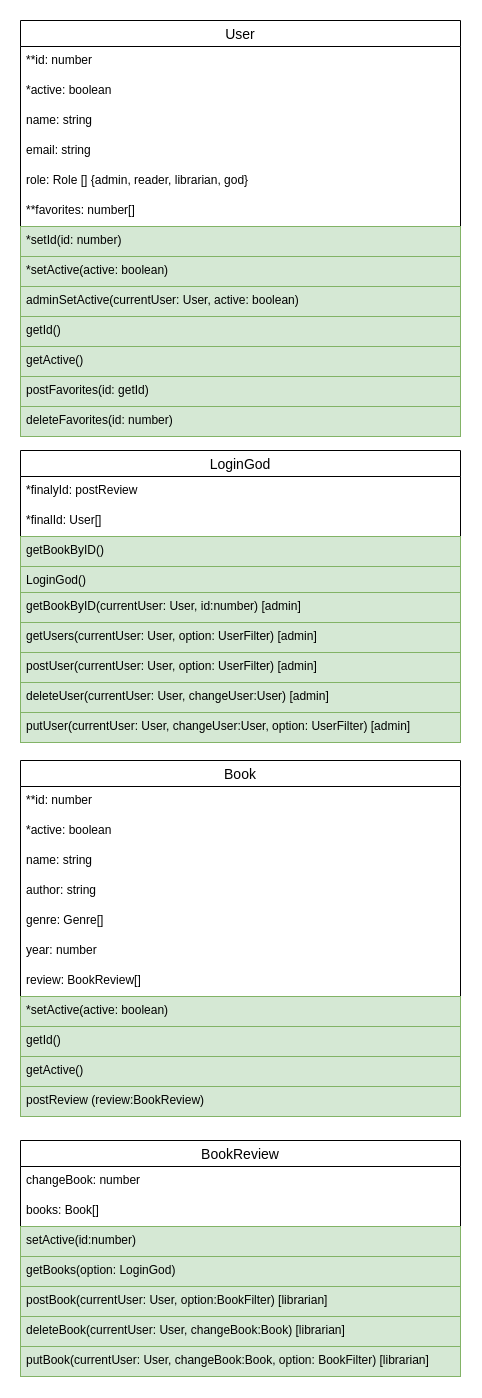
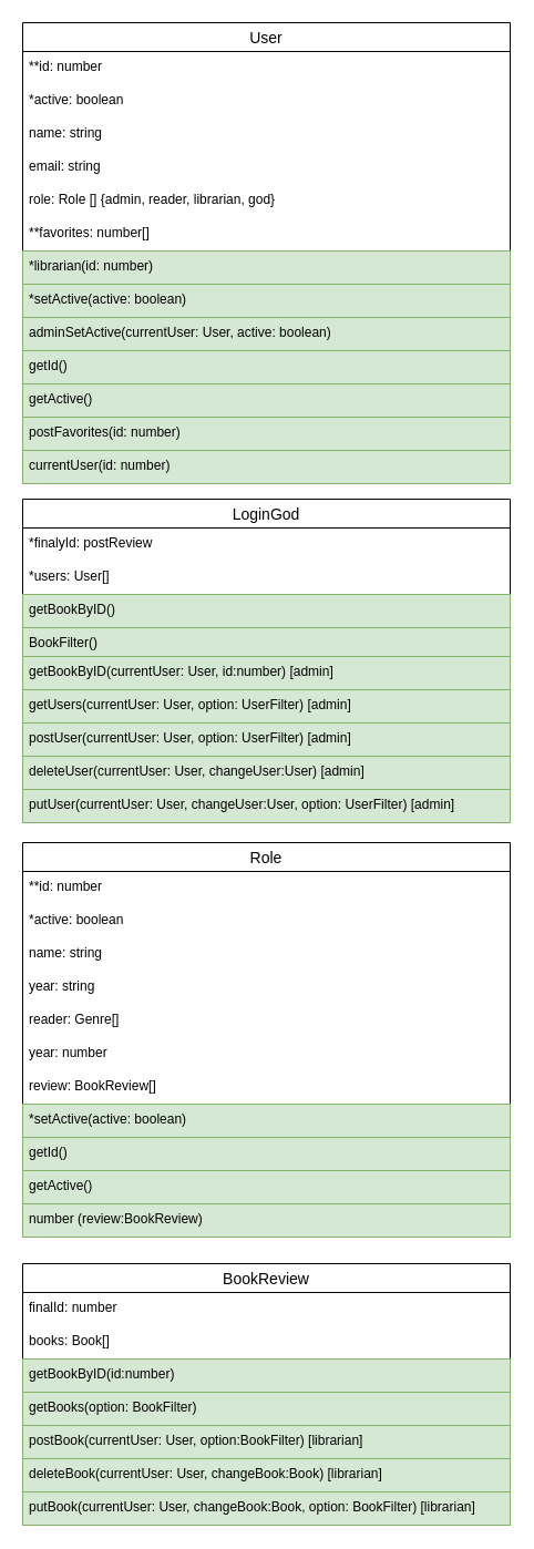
  <mxCell id="0" />
  <mxCell id="1" parent="0" />
  <mxCell id="2" value="User" style="swimlane;fontStyle=0;childLayout=stackLayout;horizontal=1;startSize=26;horizontalStack=0;resizeParent=1;resizeParentMax=0;resizeLast=0;collapsible=1;marginBottom=0;align=center;fontSize=14;" parent="1" vertex="1"><mxGeometry x="20" y="20" width="440" height="416" as="geometry" /></mxCell>
  <mxCell id="3" value="**id: number" style="text;strokeColor=none;fillColor=none;spacingLeft=4;spacingRight=4;overflow=hidden;rotatable=0;points=[[0,0.5],[1,0.5]];portConstraint=eastwest;fontSize=12;" parent="2" vertex="1"><mxGeometry y="26" width="440" height="30" as="geometry" /></mxCell>
  <mxCell id="4" value="*active: boolean" style="text;strokeColor=none;fillColor=none;spacingLeft=4;spacingRight=4;overflow=hidden;rotatable=0;points=[[0,0.5],[1,0.5]];portConstraint=eastwest;fontSize=12;" parent="2" vertex="1"><mxGeometry y="56" width="440" height="30" as="geometry" /></mxCell>
  <mxCell id="5" value="name: string" style="text;strokeColor=none;fillColor=none;spacingLeft=4;spacingRight=4;overflow=hidden;rotatable=0;points=[[0,0.5],[1,0.5]];portConstraint=eastwest;fontSize=12;" parent="2" vertex="1"><mxGeometry y="86" width="440" height="30" as="geometry" /></mxCell>
  <mxCell id="6" value="email: string" style="text;strokeColor=none;fillColor=none;spacingLeft=4;spacingRight=4;overflow=hidden;rotatable=0;points=[[0,0.5],[1,0.5]];portConstraint=eastwest;fontSize=12;" parent="2" vertex="1"><mxGeometry y="116" width="440" height="30" as="geometry" /></mxCell>
  <mxCell id="7" value="role: Role [] {admin, reader, librarian, god}" style="text;strokeColor=none;fillColor=none;spacingLeft=4;spacingRight=4;overflow=hidden;rotatable=0;points=[[0,0.5],[1,0.5]];portConstraint=eastwest;fontSize=12;" parent="2" vertex="1"><mxGeometry y="146" width="440" height="30" as="geometry" /></mxCell>
  <mxCell id="8" value="**favorites: number[]" style="text;strokeColor=none;fillColor=none;spacingLeft=4;spacingRight=4;overflow=hidden;rotatable=0;points=[[0,0.5],[1,0.5]];portConstraint=eastwest;fontSize=12;" parent="2" vertex="1"><mxGeometry y="176" width="440" height="30" as="geometry" /></mxCell>
- <mxCell id="9" value="*setId(id: number)" style="text;strokeColor=#82b366;fillColor=#d5e8d4;spacingLeft=4;spacingRight=4;overflow=hidden;rotatable=0;points=[[0,0.5],[1,0.5]];portConstraint=eastwest;fontSize=12;" parent="2" vertex="1"><mxGeometry y="206" width="440" height="30" as="geometry" /></mxCell>
+ <mxCell id="9" value="*librarian(id: number)" style="text;strokeColor=#82b366;fillColor=#d5e8d4;spacingLeft=4;spacingRight=4;overflow=hidden;rotatable=0;points=[[0,0.5],[1,0.5]];portConstraint=eastwest;fontSize=12;" parent="2" vertex="1"><mxGeometry y="206" width="440" height="30" as="geometry" /></mxCell>
  <mxCell id="10" value="*setActive(active: boolean)" style="text;strokeColor=#82b366;fillColor=#d5e8d4;spacingLeft=4;spacingRight=4;overflow=hidden;rotatable=0;points=[[0,0.5],[1,0.5]];portConstraint=eastwest;fontSize=12;" parent="2" vertex="1"><mxGeometry y="236" width="440" height="30" as="geometry" /></mxCell>
  <mxCell id="11" value="adminSetActive(currentUser: User, active: boolean)" style="text;strokeColor=#82b366;fillColor=#d5e8d4;spacingLeft=4;spacingRight=4;overflow=hidden;rotatable=0;points=[[0,0.5],[1,0.5]];portConstraint=eastwest;fontSize=12;" vertex="1" parent="2"><mxGeometry y="266" width="440" height="30" as="geometry" /></mxCell>
  <mxCell id="12" value="getId()" style="text;strokeColor=#82b366;fillColor=#d5e8d4;spacingLeft=4;spacingRight=4;overflow=hidden;rotatable=0;points=[[0,0.5],[1,0.5]];portConstraint=eastwest;fontSize=12;" parent="2" vertex="1"><mxGeometry y="296" width="440" height="30" as="geometry" /></mxCell>
  <mxCell id="13" value="getActive()" style="text;strokeColor=#82b366;fillColor=#d5e8d4;spacingLeft=4;spacingRight=4;overflow=hidden;rotatable=0;points=[[0,0.5],[1,0.5]];portConstraint=eastwest;fontSize=12;" parent="2" vertex="1"><mxGeometry y="326" width="440" height="30" as="geometry" /></mxCell>
- <mxCell id="14" value="postFavorites(id: getId)" style="text;strokeColor=#82b366;fillColor=#d5e8d4;spacingLeft=4;spacingRight=4;overflow=hidden;rotatable=0;points=[[0,0.5],[1,0.5]];portConstraint=eastwest;fontSize=12;" parent="2" vertex="1"><mxGeometry y="356" width="440" height="30" as="geometry" /></mxCell>
- <mxCell id="15" value="deleteFavorites(id: number)" style="text;strokeColor=#82b366;fillColor=#d5e8d4;spacingLeft=4;spacingRight=4;overflow=hidden;rotatable=0;points=[[0,0.5],[1,0.5]];portConstraint=eastwest;fontSize=12;" parent="2" vertex="1"><mxGeometry y="386" width="440" height="30" as="geometry" /></mxCell>
+ <mxCell id="14" value="postFavorites(id: number)" style="text;strokeColor=#82b366;fillColor=#d5e8d4;spacingLeft=4;spacingRight=4;overflow=hidden;rotatable=0;points=[[0,0.5],[1,0.5]];portConstraint=eastwest;fontSize=12;" parent="2" vertex="1"><mxGeometry y="356" width="440" height="30" as="geometry" /></mxCell>
+ <mxCell id="15" value="currentUser(id: number)" style="text;strokeColor=#82b366;fillColor=#d5e8d4;spacingLeft=4;spacingRight=4;overflow=hidden;rotatable=0;points=[[0,0.5],[1,0.5]];portConstraint=eastwest;fontSize=12;" parent="2" vertex="1"><mxGeometry y="386" width="440" height="30" as="geometry" /></mxCell>
  <mxCell id="16" value="LoginGod" style="swimlane;fontStyle=0;childLayout=stackLayout;horizontal=1;startSize=26;horizontalStack=0;resizeParent=1;resizeParentMax=0;resizeLast=0;collapsible=1;marginBottom=0;align=center;fontSize=14;" parent="1" vertex="1"><mxGeometry x="20" y="450" width="440" height="292" as="geometry" /></mxCell>
  <mxCell id="17" value="*finalyId: postReview" style="text;strokeColor=none;fillColor=none;spacingLeft=4;spacingRight=4;overflow=hidden;rotatable=0;points=[[0,0.5],[1,0.5]];portConstraint=eastwest;fontSize=12;" parent="16" vertex="1"><mxGeometry y="26" width="440" height="30" as="geometry" /></mxCell>
- <mxCell id="18" value="*finalId: User[]" style="text;strokeColor=none;fillColor=none;spacingLeft=4;spacingRight=4;overflow=hidden;rotatable=0;points=[[0,0.5],[1,0.5]];portConstraint=eastwest;fontSize=12;" parent="16" vertex="1"><mxGeometry y="56" width="440" height="30" as="geometry" /></mxCell>
+ <mxCell id="18" value="*users: User[]" style="text;strokeColor=none;fillColor=none;spacingLeft=4;spacingRight=4;overflow=hidden;rotatable=0;points=[[0,0.5],[1,0.5]];portConstraint=eastwest;fontSize=12;" parent="16" vertex="1"><mxGeometry y="56" width="440" height="30" as="geometry" /></mxCell>
  <mxCell id="19" value="getBookByID()" style="text;strokeColor=#82b366;fillColor=#d5e8d4;spacingLeft=4;spacingRight=4;overflow=hidden;rotatable=0;points=[[0,0.5],[1,0.5]];portConstraint=eastwest;fontSize=12;" parent="16" vertex="1"><mxGeometry y="86" width="440" height="30" as="geometry" /></mxCell>
- <mxCell id="20" value="LoginGod()" style="text;strokeColor=#82b366;fillColor=#d5e8d4;spacingLeft=4;spacingRight=4;overflow=hidden;rotatable=0;points=[[0,0.5],[1,0.5]];portConstraint=eastwest;fontSize=12;" parent="16" vertex="1"><mxGeometry y="116" width="440" height="26" as="geometry" /></mxCell>
+ <mxCell id="20" value="BookFilter()" style="text;strokeColor=#82b366;fillColor=#d5e8d4;spacingLeft=4;spacingRight=4;overflow=hidden;rotatable=0;points=[[0,0.5],[1,0.5]];portConstraint=eastwest;fontSize=12;" parent="16" vertex="1"><mxGeometry y="116" width="440" height="26" as="geometry" /></mxCell>
  <mxCell id="21" value="getBookByID(currentUser: User, id:number) [admin]" style="text;strokeColor=#82b366;fillColor=#d5e8d4;spacingLeft=4;spacingRight=4;overflow=hidden;rotatable=0;points=[[0,0.5],[1,0.5]];portConstraint=eastwest;fontSize=12;" parent="16" vertex="1"><mxGeometry y="142" width="440" height="30" as="geometry" /></mxCell>
  <mxCell id="22" value="getUsers(currentUser: User, option: UserFilter) [admin]" style="text;strokeColor=#82b366;fillColor=#d5e8d4;spacingLeft=4;spacingRight=4;overflow=hidden;rotatable=0;points=[[0,0.5],[1,0.5]];portConstraint=eastwest;fontSize=12;" parent="16" vertex="1"><mxGeometry y="172" width="440" height="30" as="geometry" /></mxCell>
  <mxCell id="23" value="postUser(currentUser: User, option: UserFilter) [admin]" style="text;strokeColor=#82b366;fillColor=#d5e8d4;spacingLeft=4;spacingRight=4;overflow=hidden;rotatable=0;points=[[0,0.5],[1,0.5]];portConstraint=eastwest;fontSize=12;" parent="16" vertex="1"><mxGeometry y="202" width="440" height="30" as="geometry" /></mxCell>
  <mxCell id="24" value="deleteUser(currentUser: User, changeUser:User) [admin]" style="text;strokeColor=#82b366;fillColor=#d5e8d4;spacingLeft=4;spacingRight=4;overflow=hidden;rotatable=0;points=[[0,0.5],[1,0.5]];portConstraint=eastwest;fontSize=12;" parent="16" vertex="1"><mxGeometry y="232" width="440" height="30" as="geometry" /></mxCell>
  <mxCell id="25" value="putUser(currentUser: User, changeUser:User, option: UserFilter) [admin]" style="text;strokeColor=#82b366;fillColor=#d5e8d4;spacingLeft=4;spacingRight=4;overflow=hidden;rotatable=0;points=[[0,0.5],[1,0.5]];portConstraint=eastwest;fontSize=12;" parent="16" vertex="1"><mxGeometry y="262" width="440" height="30" as="geometry" /></mxCell>
  <mxCell id="26" value="BookReview" style="swimlane;fontStyle=0;childLayout=stackLayout;horizontal=1;startSize=26;horizontalStack=0;resizeParent=1;resizeParentMax=0;resizeLast=0;collapsible=1;marginBottom=0;align=center;fontSize=14;" parent="1" vertex="1"><mxGeometry x="20" y="1140" width="440" height="236" as="geometry" /></mxCell>
- <mxCell id="27" value="changeBook: number" style="text;strokeColor=none;fillColor=none;spacingLeft=4;spacingRight=4;overflow=hidden;rotatable=0;points=[[0,0.5],[1,0.5]];portConstraint=eastwest;fontSize=12;" vertex="1" parent="26"><mxGeometry y="26" width="440" height="30" as="geometry" /></mxCell>
+ <mxCell id="27" value="finalId: number" style="text;strokeColor=none;fillColor=none;spacingLeft=4;spacingRight=4;overflow=hidden;rotatable=0;points=[[0,0.5],[1,0.5]];portConstraint=eastwest;fontSize=12;" vertex="1" parent="26"><mxGeometry y="26" width="440" height="30" as="geometry" /></mxCell>
  <mxCell id="28" value="books: Book[]" style="text;strokeColor=none;fillColor=none;spacingLeft=4;spacingRight=4;overflow=hidden;rotatable=0;points=[[0,0.5],[1,0.5]];portConstraint=eastwest;fontSize=12;" vertex="1" parent="26"><mxGeometry y="56" width="440" height="30" as="geometry" /></mxCell>
- <mxCell id="29" value="setActive(id:number)" style="text;strokeColor=#82b366;fillColor=#d5e8d4;spacingLeft=4;spacingRight=4;overflow=hidden;rotatable=0;points=[[0,0.5],[1,0.5]];portConstraint=eastwest;fontSize=12;" vertex="1" parent="26"><mxGeometry y="86" width="440" height="30" as="geometry" /></mxCell>
- <mxCell id="30" value="getBooks(option: LoginGod)" style="text;strokeColor=#82b366;fillColor=#d5e8d4;spacingLeft=4;spacingRight=4;overflow=hidden;rotatable=0;points=[[0,0.5],[1,0.5]];portConstraint=eastwest;fontSize=12;" parent="26" vertex="1"><mxGeometry y="116" width="440" height="30" as="geometry" /></mxCell>
+ <mxCell id="29" value="getBookByID(id:number)" style="text;strokeColor=#82b366;fillColor=#d5e8d4;spacingLeft=4;spacingRight=4;overflow=hidden;rotatable=0;points=[[0,0.5],[1,0.5]];portConstraint=eastwest;fontSize=12;" vertex="1" parent="26"><mxGeometry y="86" width="440" height="30" as="geometry" /></mxCell>
+ <mxCell id="30" value="getBooks(option: BookFilter)" style="text;strokeColor=#82b366;fillColor=#d5e8d4;spacingLeft=4;spacingRight=4;overflow=hidden;rotatable=0;points=[[0,0.5],[1,0.5]];portConstraint=eastwest;fontSize=12;" parent="26" vertex="1"><mxGeometry y="116" width="440" height="30" as="geometry" /></mxCell>
  <mxCell id="31" value="postBook(currentUser: User, option:BookFilter) [librarian]" style="text;strokeColor=#82b366;fillColor=#d5e8d4;spacingLeft=4;spacingRight=4;overflow=hidden;rotatable=0;points=[[0,0.5],[1,0.5]];portConstraint=eastwest;fontSize=12;" parent="26" vertex="1"><mxGeometry y="146" width="440" height="30" as="geometry" /></mxCell>
  <mxCell id="32" value="deleteBook(currentUser: User, changeBook:Book) [librarian]" style="text;strokeColor=#82b366;fillColor=#d5e8d4;spacingLeft=4;spacingRight=4;overflow=hidden;rotatable=0;points=[[0,0.5],[1,0.5]];portConstraint=eastwest;fontSize=12;" parent="26" vertex="1"><mxGeometry y="176" width="440" height="30" as="geometry" /></mxCell>
  <mxCell id="33" value="putBook(currentUser: User, changeBook:Book, option: BookFilter) [librarian]" style="text;strokeColor=#82b366;fillColor=#d5e8d4;spacingLeft=4;spacingRight=4;overflow=hidden;rotatable=0;points=[[0,0.5],[1,0.5]];portConstraint=eastwest;fontSize=12;" parent="26" vertex="1"><mxGeometry y="206" width="440" height="30" as="geometry" /></mxCell>
- <mxCell id="34" value="Book" style="swimlane;fontStyle=0;childLayout=stackLayout;horizontal=1;startSize=26;horizontalStack=0;resizeParent=1;resizeParentMax=0;resizeLast=0;collapsible=1;marginBottom=0;align=center;fontSize=14;" parent="1" vertex="1"><mxGeometry x="20" y="760" width="440" height="356" as="geometry" /></mxCell>
+ <mxCell id="34" value="Role" style="swimlane;fontStyle=0;childLayout=stackLayout;horizontal=1;startSize=26;horizontalStack=0;resizeParent=1;resizeParentMax=0;resizeLast=0;collapsible=1;marginBottom=0;align=center;fontSize=14;" parent="1" vertex="1"><mxGeometry x="20" y="760" width="440" height="356" as="geometry" /></mxCell>
  <mxCell id="35" value="**id: number" style="text;strokeColor=none;fillColor=none;spacingLeft=4;spacingRight=4;overflow=hidden;rotatable=0;points=[[0,0.5],[1,0.5]];portConstraint=eastwest;fontSize=12;" parent="34" vertex="1"><mxGeometry y="26" width="440" height="30" as="geometry" /></mxCell>
  <mxCell id="36" value="*active: boolean" style="text;strokeColor=none;fillColor=none;spacingLeft=4;spacingRight=4;overflow=hidden;rotatable=0;points=[[0,0.5],[1,0.5]];portConstraint=eastwest;fontSize=12;" parent="34" vertex="1"><mxGeometry y="56" width="440" height="30" as="geometry" /></mxCell>
  <mxCell id="37" value="name: string" style="text;strokeColor=none;fillColor=none;spacingLeft=4;spacingRight=4;overflow=hidden;rotatable=0;points=[[0,0.5],[1,0.5]];portConstraint=eastwest;fontSize=12;" parent="34" vertex="1"><mxGeometry y="86" width="440" height="30" as="geometry" /></mxCell>
- <mxCell id="38" value="author: string" style="text;strokeColor=none;fillColor=none;spacingLeft=4;spacingRight=4;overflow=hidden;rotatable=0;points=[[0,0.5],[1,0.5]];portConstraint=eastwest;fontSize=12;" parent="34" vertex="1"><mxGeometry y="116" width="440" height="30" as="geometry" /></mxCell>
- <mxCell id="39" value="genre: Genre[]" style="text;strokeColor=none;fillColor=none;spacingLeft=4;spacingRight=4;overflow=hidden;rotatable=0;points=[[0,0.5],[1,0.5]];portConstraint=eastwest;fontSize=12;" parent="34" vertex="1"><mxGeometry y="146" width="440" height="30" as="geometry" /></mxCell>
+ <mxCell id="38" value="year: string" style="text;strokeColor=none;fillColor=none;spacingLeft=4;spacingRight=4;overflow=hidden;rotatable=0;points=[[0,0.5],[1,0.5]];portConstraint=eastwest;fontSize=12;" parent="34" vertex="1"><mxGeometry y="116" width="440" height="30" as="geometry" /></mxCell>
+ <mxCell id="39" value="reader: Genre[]" style="text;strokeColor=none;fillColor=none;spacingLeft=4;spacingRight=4;overflow=hidden;rotatable=0;points=[[0,0.5],[1,0.5]];portConstraint=eastwest;fontSize=12;" parent="34" vertex="1"><mxGeometry y="146" width="440" height="30" as="geometry" /></mxCell>
  <mxCell id="40" value="year: number" style="text;strokeColor=none;fillColor=none;spacingLeft=4;spacingRight=4;overflow=hidden;rotatable=0;points=[[0,0.5],[1,0.5]];portConstraint=eastwest;fontSize=12;" parent="34" vertex="1"><mxGeometry y="176" width="440" height="30" as="geometry" /></mxCell>
  <mxCell id="41" value="review: BookReview[]" style="text;strokeColor=none;fillColor=none;spacingLeft=4;spacingRight=4;overflow=hidden;rotatable=0;points=[[0,0.5],[1,0.5]];portConstraint=eastwest;fontSize=12;" vertex="1" parent="34"><mxGeometry y="206" width="440" height="30" as="geometry" /></mxCell>
  <mxCell id="42" value="*setActive(active: boolean)" style="text;strokeColor=#82b366;fillColor=#d5e8d4;spacingLeft=4;spacingRight=4;overflow=hidden;rotatable=0;points=[[0,0.5],[1,0.5]];portConstraint=eastwest;fontSize=12;" vertex="1" parent="34"><mxGeometry y="236" width="440" height="30" as="geometry" /></mxCell>
  <mxCell id="43" value="getId()" style="text;strokeColor=#82b366;fillColor=#d5e8d4;spacingLeft=4;spacingRight=4;overflow=hidden;rotatable=0;points=[[0,0.5],[1,0.5]];portConstraint=eastwest;fontSize=12;" vertex="1" parent="34"><mxGeometry y="266" width="440" height="30" as="geometry" /></mxCell>
  <mxCell id="44" value="getActive()" style="text;strokeColor=#82b366;fillColor=#d5e8d4;spacingLeft=4;spacingRight=4;overflow=hidden;rotatable=0;points=[[0,0.5],[1,0.5]];portConstraint=eastwest;fontSize=12;" vertex="1" parent="34"><mxGeometry y="296" width="440" height="30" as="geometry" /></mxCell>
- <mxCell id="45" value="postReview (review:BookReview)" style="text;strokeColor=#82b366;fillColor=#d5e8d4;spacingLeft=4;spacingRight=4;overflow=hidden;rotatable=0;points=[[0,0.5],[1,0.5]];portConstraint=eastwest;fontSize=12;" vertex="1" parent="34"><mxGeometry y="326" width="440" height="30" as="geometry" /></mxCell>
+ <mxCell id="45" value="number (review:BookReview)" style="text;strokeColor=#82b366;fillColor=#d5e8d4;spacingLeft=4;spacingRight=4;overflow=hidden;rotatable=0;points=[[0,0.5],[1,0.5]];portConstraint=eastwest;fontSize=12;" vertex="1" parent="34"><mxGeometry y="326" width="440" height="30" as="geometry" /></mxCell>
